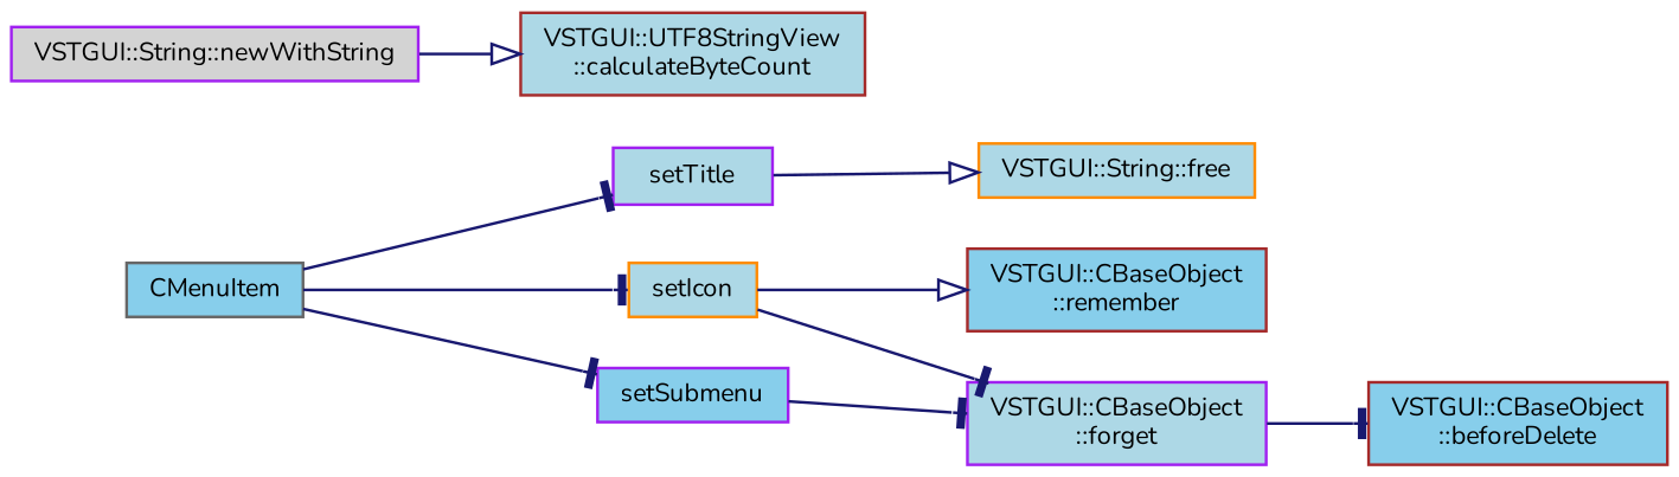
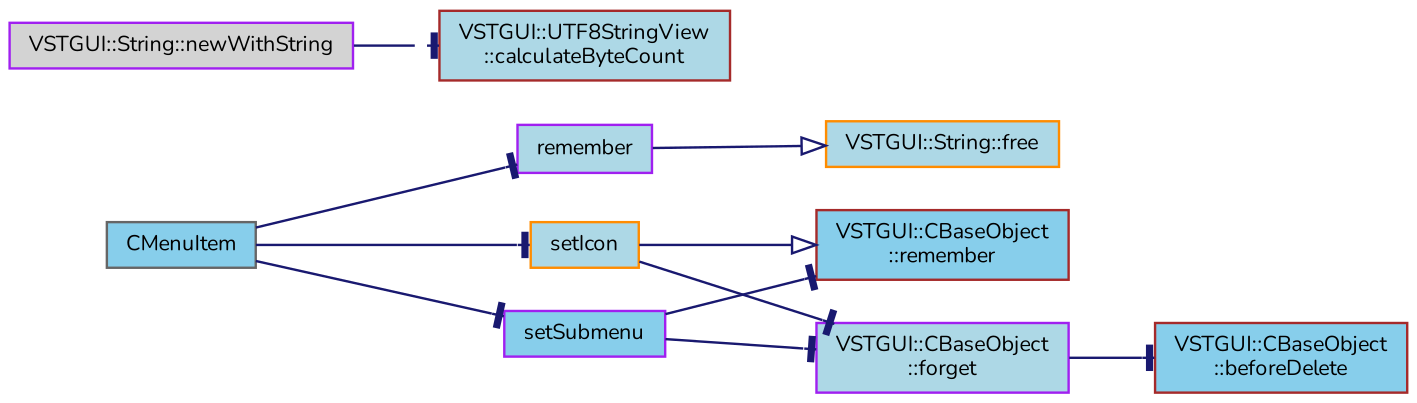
  digraph {
    fontname=Nunito
    rankdir=LR
    node [color=purple fillcolor=lightblue fontname=Nunito fontsize=9 shape=record style=filled]
    edge [arrowhead=tee color=midnightblue fontname=Nunito fontsize=9 labelfontname=Arial labelfontsize=9 style=solid]
    n1 [color=gray40 fillcolor=skyblue fontcolor=black height=0.2 label=CMenuItem width=0.4]
-   n2 [height=0.2 label=setTitle width=0.4]
+   n2 [height=0.2 label=remember width=0.4]
    n3 [fillcolor=skyblue height=0.2 label=setSubmenu width=0.4]
    n4 [color=darkorange height=0.2 label=setIcon width=0.4]
    n5 [color=darkorange height=0.2 label="VSTGUI::String::free" width=0.4]
    n6 [height=0.2 label="VSTGUI::CBaseObject\l::forget" width=0.4]
    n7 [color=brown fillcolor=skyblue height=0.2 label="VSTGUI::CBaseObject\l::remember" width=0.4]
    n8 [fillcolor=lightgrey height=0.2 label="VSTGUI::String::newWithString" width=0.4]
    n9 [color=brown height=0.2 label="VSTGUI::UTF8StringView\l::calculateByteCount" width=0.4]
    n10 [color=brown fillcolor=skyblue height=0.2 label="VSTGUI::CBaseObject\l::beforeDelete" width=0.4]
    n1 -> n2
    n1 -> n3
    n1 -> n4
    n2 -> n5 [arrowhead=onormal]
    n3 -> n6
+   n3 -> n7
    n4 -> n6
    n4 -> n7 [arrowhead=onormal]
    n6 -> n10
-   n8 -> n9 [arrowhead=onormal]
+   n8 -> n9
  }
